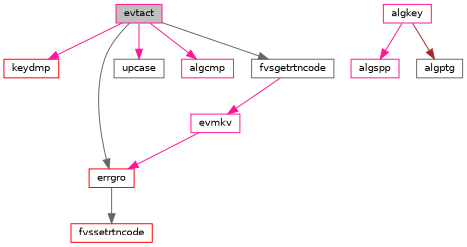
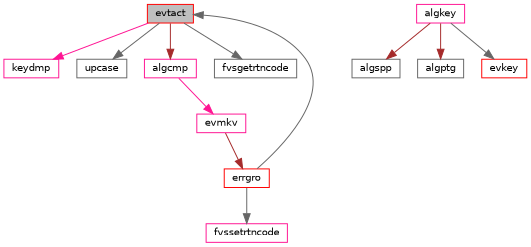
  digraph {
    rankdir=TB
    node [color=deeppink fillcolor=white fontname=Helvetica fontsize=10 shape=record style=filled]
    edge [color=gray40 fontname=Helvetica fontsize=10 labelfontname=Helvetica labelfontsize=10 style=solid]
-   n1 [fillcolor=grey75 fontcolor=black height=0.2 label=evtact width=0.4]
-   n2 [color=red height=0.2 label=keydmp width=0.4]
+   n1 [color=red fillcolor=grey75 fontcolor=black height=0.2 label=evtact width=0.4]
+   n2 [height=0.2 label=keydmp width=0.4]
    n3 [color=red height=0.2 label=errgro width=0.4]
    n4 [color=gray40 height=0.2 label=upcase width=0.4]
    n5 [height=0.2 label=algcmp width=0.4]
    n6 [color=gray40 height=0.2 label=fvsgetrtncode width=0.4]
-   n7 [color=red height=0.2 label=fvssetrtncode width=0.4]
+   n7 [height=0.2 label=fvssetrtncode width=0.4]
    n8 [height=0.2 label=evmkv width=0.4]
    n9 [height=0.2 label=algkey width=0.4]
-   n10 [height=0.2 label=algspp width=0.4]
+   n10 [color=gray40 height=0.2 label=algspp width=0.4]
    n11 [color=gray40 height=0.2 label=algptg width=0.4]
+   n12 [color=red height=0.2 label=evkey width=0.4]
    n1 -> n2 [color=deeppink]
-   n1 -> n3
-   n1 -> n4 [color=deeppink]
-   n1 -> n5 [color=deeppink]
+   n3 -> n1
+   n1 -> n4
+   n1 -> n5 [color=brown]
    n1 -> n6
    n3 -> n7
-   n6 -> n8 [color=deeppink]
-   n8 -> n3 [color=deeppink]
-   n9 -> n10 [color=deeppink]
+   n5 -> n8 [color=deeppink]
+   n8 -> n3 [color=brown]
+   n9 -> n10 [color=brown]
    n9 -> n11 [color=brown]
+   n9 -> n12
  }
